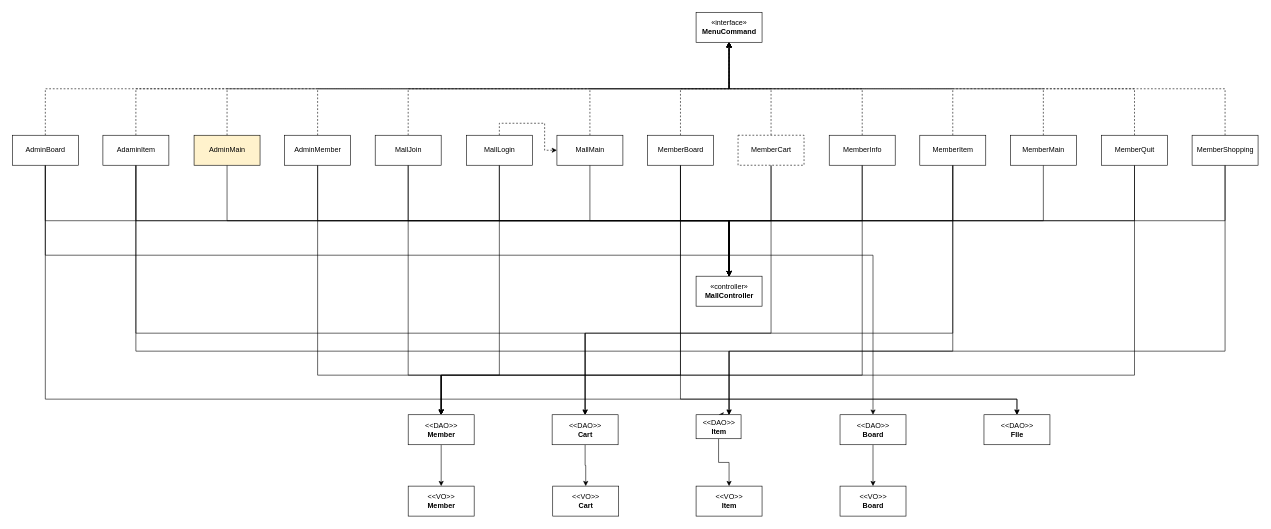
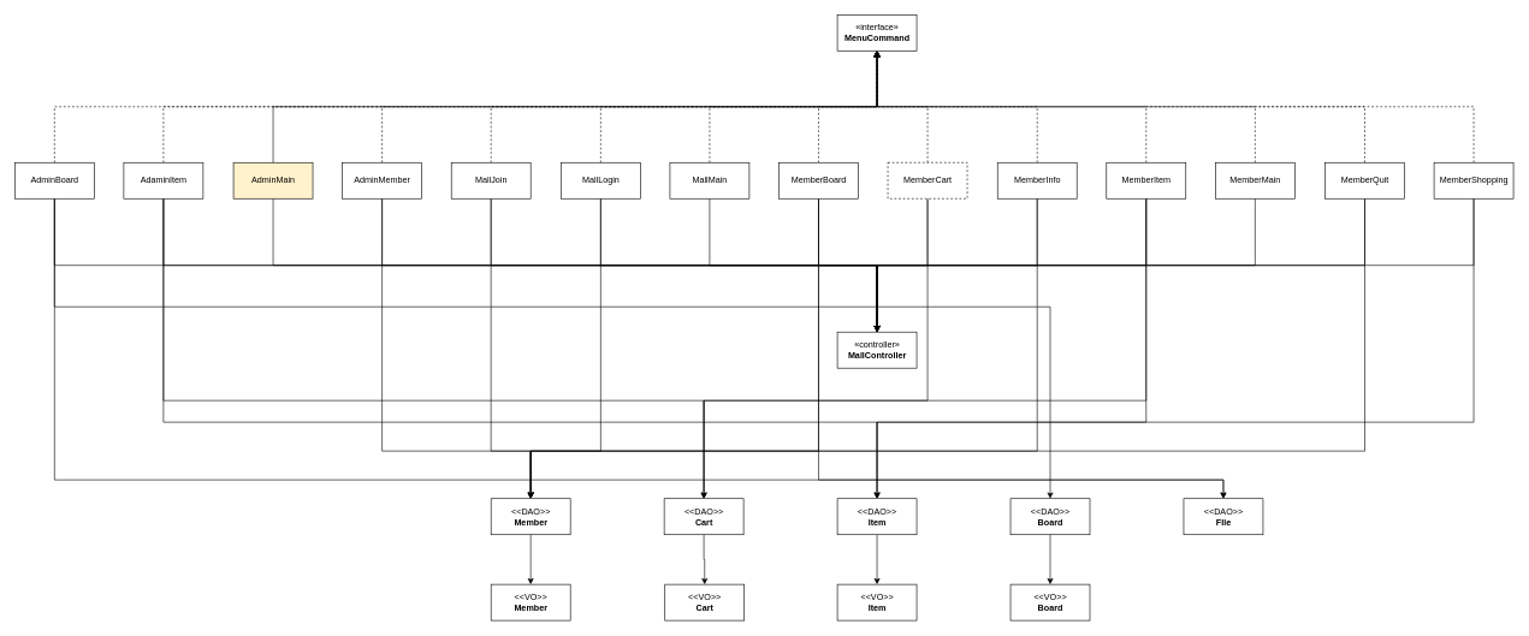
  <mxCell id="0" />
  <mxCell id="1" parent="0" />
  <mxCell id="2" value="«interface»&lt;br&gt;&lt;b&gt;MenuCommand&lt;br&gt;&lt;/b&gt;" style="html=1;movable=1;resizable=1;rotatable=1;deletable=1;editable=1;connectable=1;" vertex="1" parent="1"><mxGeometry x="1160" y="20" width="110" height="50" as="geometry" /></mxCell>
  <mxCell id="3" style="edgeStyle=orthogonalEdgeStyle;rounded=0;orthogonalLoop=1;jettySize=auto;html=1;exitX=0.5;exitY=0;exitDx=0;exitDy=0;entryX=0.5;entryY=1;entryDx=0;entryDy=0;dashed=1;" edge="1" parent="1" source="7" target="2"><mxGeometry relative="1" as="geometry" /></mxCell>
  <mxCell id="4" style="edgeStyle=orthogonalEdgeStyle;rounded=0;orthogonalLoop=1;jettySize=auto;html=1;exitX=0.5;exitY=1;exitDx=0;exitDy=0;" edge="1" parent="1" source="7" target="73"><mxGeometry relative="1" as="geometry" /></mxCell>
  <mxCell id="5" style="edgeStyle=orthogonalEdgeStyle;rounded=0;orthogonalLoop=1;jettySize=auto;html=1;exitX=0.5;exitY=1;exitDx=0;exitDy=0;endArrow=open;" edge="1" parent="1" source="7" target="67"><mxGeometry relative="1" as="geometry"><Array as="points"><mxPoint x="226" y="555" /><mxPoint x="975" y="555" /></Array></mxGeometry></mxCell>
  <mxCell id="6" style="edgeStyle=orthogonalEdgeStyle;rounded=0;orthogonalLoop=1;jettySize=auto;html=1;exitX=0.5;exitY=1;exitDx=0;exitDy=0;" edge="1" parent="1" source="7" target="69"><mxGeometry relative="1" as="geometry"><Array as="points"><mxPoint x="226" y="585" /><mxPoint x="1215" y="585" /></Array></mxGeometry></mxCell>
  <mxCell id="7" value="AdaminItem" style="html=1;" vertex="1" parent="1"><mxGeometry x="171" y="225" width="110" height="50" as="geometry" /></mxCell>
  <mxCell id="8" value="&amp;lt;&amp;lt;VO&amp;gt;&amp;gt;&lt;br&gt;&lt;b&gt;Member&lt;/b&gt;" style="html=1;" vertex="1" parent="1"><mxGeometry x="680" y="810" width="110" height="50" as="geometry" /></mxCell>
  <mxCell id="9" value="&amp;lt;&amp;lt;VO&amp;gt;&amp;gt;&lt;br&gt;&lt;b&gt;Cart&lt;/b&gt;" style="html=1;" vertex="1" parent="1"><mxGeometry x="921" y="810" width="110" height="50" as="geometry" /></mxCell>
  <mxCell id="10" value="&amp;lt;&amp;lt;VO&amp;gt;&amp;gt;&lt;br&gt;&lt;b&gt;Item&lt;/b&gt;" style="html=1;" vertex="1" parent="1"><mxGeometry x="1160" y="810" width="110" height="50" as="geometry" /></mxCell>
  <mxCell id="11" value="&amp;lt;&amp;lt;VO&amp;gt;&amp;gt;&lt;br&gt;&lt;b&gt;Board&lt;/b&gt;" style="html=1;" vertex="1" parent="1"><mxGeometry x="1400" y="810" width="110" height="50" as="geometry" /></mxCell>
- <mxCell id="12" style="edgeStyle=orthogonalEdgeStyle;rounded=0;orthogonalLoop=1;jettySize=auto;html=1;exitX=0.5;exitY=0;exitDx=0;exitDy=0;entryX=0.5;entryY=1;entryDx=0;entryDy=0;dashed=1;" edge="1" parent="1" source="14" target="2"><mxGeometry relative="1" as="geometry" /></mxCell>
+ <mxCell id="12" style="edgeStyle=orthogonalEdgeStyle;rounded=0;orthogonalLoop=1;jettySize=auto;html=1;exitX=0.5;exitY=0;exitDx=0;exitDy=0;entryX=0.5;entryY=1;entryDx=0;entryDy=0;dashed=0;" edge="1" parent="1" source="14" target="2"><mxGeometry relative="1" as="geometry" /></mxCell>
  <mxCell id="13" style="edgeStyle=orthogonalEdgeStyle;rounded=0;orthogonalLoop=1;jettySize=auto;html=1;exitX=0.5;exitY=1;exitDx=0;exitDy=0;" edge="1" parent="1" source="14" target="73"><mxGeometry relative="1" as="geometry" /></mxCell>
  <mxCell id="14" value="AdminMain" style="html=1;fillColor=#fff2cc;" vertex="1" parent="1"><mxGeometry x="323" y="225" width="110" height="50" as="geometry" /></mxCell>
  <mxCell id="15" style="edgeStyle=orthogonalEdgeStyle;rounded=0;orthogonalLoop=1;jettySize=auto;html=1;exitX=0.5;exitY=0;exitDx=0;exitDy=0;dashed=1;" edge="1" parent="1" source="18" target="2"><mxGeometry relative="1" as="geometry" /></mxCell>
  <mxCell id="16" style="edgeStyle=orthogonalEdgeStyle;rounded=0;orthogonalLoop=1;jettySize=auto;html=1;exitX=0.5;exitY=1;exitDx=0;exitDy=0;" edge="1" parent="1" source="18" target="73"><mxGeometry relative="1" as="geometry" /></mxCell>
  <mxCell id="17" style="edgeStyle=orthogonalEdgeStyle;rounded=0;orthogonalLoop=1;jettySize=auto;html=1;exitX=0.5;exitY=1;exitDx=0;exitDy=0;" edge="1" parent="1" source="18" target="65"><mxGeometry relative="1" as="geometry"><Array as="points"><mxPoint x="529" y="625" /><mxPoint x="735" y="625" /></Array></mxGeometry></mxCell>
  <mxCell id="18" value="AdminMember" style="html=1;" vertex="1" parent="1"><mxGeometry x="474" y="225" width="110" height="50" as="geometry" /></mxCell>
- <mxCell id="19" style="edgeStyle=orthogonalEdgeStyle;rounded=0;orthogonalLoop=1;jettySize=auto;html=1;exitX=0.5;exitY=0;exitDx=0;exitDy=0;dashed=1;" edge="1" parent="1" source="22" target="34"><mxGeometry relative="1" as="geometry" /></mxCell>
+ <mxCell id="19" style="edgeStyle=orthogonalEdgeStyle;rounded=0;orthogonalLoop=1;jettySize=auto;html=1;exitX=0.5;exitY=0;exitDx=0;exitDy=0;dashed=1;" edge="1" parent="1" source="22" target="2"><mxGeometry relative="1" as="geometry" /></mxCell>
  <mxCell id="20" style="edgeStyle=orthogonalEdgeStyle;rounded=0;orthogonalLoop=1;jettySize=auto;html=1;exitX=0.5;exitY=1;exitDx=0;exitDy=0;" edge="1" parent="1" source="22" target="73"><mxGeometry relative="1" as="geometry" /></mxCell>
  <mxCell id="21" style="edgeStyle=orthogonalEdgeStyle;rounded=0;orthogonalLoop=1;jettySize=auto;html=1;exitX=0.5;exitY=1;exitDx=0;exitDy=0;" edge="1" parent="1" source="22" target="65"><mxGeometry relative="1" as="geometry"><Array as="points"><mxPoint x="832" y="625" /><mxPoint x="735" y="625" /></Array></mxGeometry></mxCell>
  <mxCell id="22" value="MallLogin" style="html=1;" vertex="1" parent="1"><mxGeometry x="777" y="225" width="110" height="50" as="geometry" /></mxCell>
  <mxCell id="23" style="edgeStyle=orthogonalEdgeStyle;rounded=0;orthogonalLoop=1;jettySize=auto;html=1;exitX=0.5;exitY=0;exitDx=0;exitDy=0;entryX=0.5;entryY=1;entryDx=0;entryDy=0;dashed=1;" edge="1" parent="1" source="27" target="2"><mxGeometry relative="1" as="geometry" /></mxCell>
  <mxCell id="24" style="edgeStyle=orthogonalEdgeStyle;rounded=0;orthogonalLoop=1;jettySize=auto;html=1;exitX=0.5;exitY=1;exitDx=0;exitDy=0;entryX=0.5;entryY=0;entryDx=0;entryDy=0;" edge="1" parent="1" source="27" target="73"><mxGeometry relative="1" as="geometry" /></mxCell>
  <mxCell id="25" style="edgeStyle=orthogonalEdgeStyle;rounded=0;orthogonalLoop=1;jettySize=auto;html=1;exitX=0.5;exitY=1;exitDx=0;exitDy=0;" edge="1" parent="1" source="27" target="71"><mxGeometry relative="1" as="geometry"><Array as="points"><mxPoint x="75" y="425" /><mxPoint x="1455" y="425" /></Array></mxGeometry></mxCell>
  <mxCell id="26" style="edgeStyle=orthogonalEdgeStyle;rounded=0;orthogonalLoop=1;jettySize=auto;html=1;exitX=0.5;exitY=1;exitDx=0;exitDy=0;" edge="1" parent="1" source="27" target="72"><mxGeometry relative="1" as="geometry"><Array as="points"><mxPoint x="75" y="665" /><mxPoint x="1695" y="665" /></Array></mxGeometry></mxCell>
  <mxCell id="27" value="AdminBoard" style="html=1;" vertex="1" parent="1"><mxGeometry x="20" y="225" width="110" height="50" as="geometry" /></mxCell>
  <mxCell id="28" style="edgeStyle=orthogonalEdgeStyle;rounded=0;orthogonalLoop=1;jettySize=auto;html=1;exitX=0.5;exitY=0;exitDx=0;exitDy=0;entryX=0.5;entryY=1;entryDx=0;entryDy=0;dashed=1;" edge="1" parent="1" source="31" target="2"><mxGeometry relative="1" as="geometry" /></mxCell>
  <mxCell id="29" style="edgeStyle=orthogonalEdgeStyle;rounded=0;orthogonalLoop=1;jettySize=auto;html=1;exitX=0.5;exitY=1;exitDx=0;exitDy=0;" edge="1" parent="1" source="31" target="73"><mxGeometry relative="1" as="geometry" /></mxCell>
  <mxCell id="30" style="edgeStyle=orthogonalEdgeStyle;rounded=0;orthogonalLoop=1;jettySize=auto;html=1;exitX=0.5;exitY=1;exitDx=0;exitDy=0;" edge="1" parent="1" source="31" target="65"><mxGeometry relative="1" as="geometry"><Array as="points"><mxPoint x="680" y="625" /><mxPoint x="735" y="625" /></Array></mxGeometry></mxCell>
  <mxCell id="31" value="MallJoin" style="html=1;" vertex="1" parent="1"><mxGeometry x="625" y="225" width="110" height="50" as="geometry" /></mxCell>
  <mxCell id="32" style="edgeStyle=orthogonalEdgeStyle;rounded=0;orthogonalLoop=1;jettySize=auto;html=1;exitX=0.5;exitY=0;exitDx=0;exitDy=0;dashed=1;" edge="1" parent="1" source="34" target="2"><mxGeometry relative="1" as="geometry" /></mxCell>
  <mxCell id="33" style="edgeStyle=orthogonalEdgeStyle;rounded=0;orthogonalLoop=1;jettySize=auto;html=1;exitX=0.5;exitY=1;exitDx=0;exitDy=0;" edge="1" parent="1" source="34" target="73"><mxGeometry relative="1" as="geometry" /></mxCell>
  <mxCell id="34" value="MallMain" style="html=1;" vertex="1" parent="1"><mxGeometry x="928" y="225" width="110" height="50" as="geometry" /></mxCell>
  <mxCell id="35" style="edgeStyle=orthogonalEdgeStyle;rounded=0;orthogonalLoop=1;jettySize=auto;html=1;exitX=0.5;exitY=0;exitDx=0;exitDy=0;dashed=1;" edge="1" parent="1" source="39" target="2"><mxGeometry relative="1" as="geometry" /></mxCell>
  <mxCell id="36" style="edgeStyle=orthogonalEdgeStyle;rounded=0;orthogonalLoop=1;jettySize=auto;html=1;exitX=0.5;exitY=1;exitDx=0;exitDy=0;" edge="1" parent="1" source="39" target="73"><mxGeometry relative="1" as="geometry" /></mxCell>
  <mxCell id="37" style="edgeStyle=orthogonalEdgeStyle;rounded=0;orthogonalLoop=1;jettySize=auto;html=1;exitX=0.5;exitY=1;exitDx=0;exitDy=0;" edge="1" parent="1" source="39" target="72"><mxGeometry relative="1" as="geometry"><Array as="points"><mxPoint x="1134" y="665" /><mxPoint x="1695" y="665" /></Array></mxGeometry></mxCell>
  <mxCell id="38" style="edgeStyle=orthogonalEdgeStyle;rounded=0;orthogonalLoop=1;jettySize=auto;html=1;exitX=0.5;exitY=1;exitDx=0;exitDy=0;entryX=0.5;entryY=0;entryDx=0;entryDy=0;" edge="1" parent="1" source="39" target="65"><mxGeometry relative="1" as="geometry"><Array as="points"><mxPoint x="1134" y="625" /><mxPoint x="735" y="625" /></Array></mxGeometry></mxCell>
  <mxCell id="39" value="MemberBoard" style="html=1;" vertex="1" parent="1"><mxGeometry x="1079" y="225" width="110" height="50" as="geometry" /></mxCell>
  <mxCell id="40" style="edgeStyle=orthogonalEdgeStyle;rounded=0;orthogonalLoop=1;jettySize=auto;html=1;exitX=0.5;exitY=0;exitDx=0;exitDy=0;entryX=0.5;entryY=1;entryDx=0;entryDy=0;dashed=1;" edge="1" parent="1" source="43" target="2"><mxGeometry relative="1" as="geometry" /></mxCell>
  <mxCell id="41" style="edgeStyle=orthogonalEdgeStyle;rounded=0;orthogonalLoop=1;jettySize=auto;html=1;exitX=0.5;exitY=1;exitDx=0;exitDy=0;" edge="1" parent="1" source="43" target="73"><mxGeometry relative="1" as="geometry" /></mxCell>
  <mxCell id="42" style="edgeStyle=orthogonalEdgeStyle;rounded=0;orthogonalLoop=1;jettySize=auto;html=1;exitX=0.5;exitY=1;exitDx=0;exitDy=0;entryX=0.5;entryY=0;entryDx=0;entryDy=0;" edge="1" parent="1" source="43" target="65"><mxGeometry relative="1" as="geometry"><Array as="points"><mxPoint x="1437" y="625" /><mxPoint x="735" y="625" /></Array></mxGeometry></mxCell>
  <mxCell id="43" value="MemberInfo" style="html=1;" vertex="1" parent="1"><mxGeometry x="1382" y="225" width="110" height="50" as="geometry" /></mxCell>
  <mxCell id="44" style="edgeStyle=orthogonalEdgeStyle;rounded=0;orthogonalLoop=1;jettySize=auto;html=1;exitX=0.5;exitY=0;exitDx=0;exitDy=0;dashed=1;" edge="1" parent="1" source="47" target="2"><mxGeometry relative="1" as="geometry" /></mxCell>
  <mxCell id="45" style="edgeStyle=orthogonalEdgeStyle;rounded=0;orthogonalLoop=1;jettySize=auto;html=1;exitX=0.5;exitY=1;exitDx=0;exitDy=0;" edge="1" parent="1" source="47" target="73"><mxGeometry relative="1" as="geometry" /></mxCell>
  <mxCell id="46" style="edgeStyle=orthogonalEdgeStyle;rounded=0;orthogonalLoop=1;jettySize=auto;html=1;exitX=0.5;exitY=1;exitDx=0;exitDy=0;" edge="1" parent="1" source="47" target="67"><mxGeometry relative="1" as="geometry"><Array as="points"><mxPoint x="1285" y="555" /><mxPoint x="975" y="555" /></Array></mxGeometry></mxCell>
  <mxCell id="47" value="MemberCart" style="html=1;dashed=1;" vertex="1" parent="1"><mxGeometry x="1230" y="225" width="110" height="50" as="geometry" /></mxCell>
  <mxCell id="48" style="edgeStyle=orthogonalEdgeStyle;rounded=0;orthogonalLoop=1;jettySize=auto;html=1;exitX=0.5;exitY=0;exitDx=0;exitDy=0;dashed=1;" edge="1" parent="1" source="52" target="2"><mxGeometry relative="1" as="geometry" /></mxCell>
  <mxCell id="49" style="edgeStyle=orthogonalEdgeStyle;rounded=0;orthogonalLoop=1;jettySize=auto;html=1;exitX=0.5;exitY=1;exitDx=0;exitDy=0;" edge="1" parent="1" source="52" target="73"><mxGeometry relative="1" as="geometry" /></mxCell>
  <mxCell id="50" style="edgeStyle=orthogonalEdgeStyle;rounded=0;orthogonalLoop=1;jettySize=auto;html=1;exitX=0.5;exitY=1;exitDx=0;exitDy=0;entryX=0.5;entryY=0;entryDx=0;entryDy=0;" edge="1" parent="1" source="52" target="67"><mxGeometry relative="1" as="geometry"><Array as="points"><mxPoint x="1588" y="555" /><mxPoint x="975" y="555" /></Array></mxGeometry></mxCell>
  <mxCell id="51" style="edgeStyle=orthogonalEdgeStyle;rounded=0;orthogonalLoop=1;jettySize=auto;html=1;exitX=0.5;exitY=1;exitDx=0;exitDy=0;entryX=0.5;entryY=0;entryDx=0;entryDy=0;" edge="1" parent="1" source="52" target="69"><mxGeometry relative="1" as="geometry"><Array as="points"><mxPoint x="1588" y="585" /><mxPoint x="1215" y="585" /></Array></mxGeometry></mxCell>
  <mxCell id="52" value="MemberItem" style="html=1;" vertex="1" parent="1"><mxGeometry x="1533" y="225" width="110" height="50" as="geometry" /></mxCell>
  <mxCell id="53" style="edgeStyle=orthogonalEdgeStyle;rounded=0;orthogonalLoop=1;jettySize=auto;html=1;exitX=0.5;exitY=0;exitDx=0;exitDy=0;dashed=1;" edge="1" parent="1" source="55" target="2"><mxGeometry relative="1" as="geometry" /></mxCell>
  <mxCell id="54" style="edgeStyle=orthogonalEdgeStyle;rounded=0;orthogonalLoop=1;jettySize=auto;html=1;exitX=0.5;exitY=1;exitDx=0;exitDy=0;" edge="1" parent="1" source="55" target="73"><mxGeometry relative="1" as="geometry" /></mxCell>
  <mxCell id="55" value="MemberMain" style="html=1;" vertex="1" parent="1"><mxGeometry x="1684" y="225" width="110" height="50" as="geometry" /></mxCell>
  <mxCell id="56" style="edgeStyle=orthogonalEdgeStyle;rounded=0;orthogonalLoop=1;jettySize=auto;html=1;exitX=0.5;exitY=0;exitDx=0;exitDy=0;dashed=1;" edge="1" parent="1" source="59" target="2"><mxGeometry relative="1" as="geometry" /></mxCell>
  <mxCell id="57" style="edgeStyle=orthogonalEdgeStyle;rounded=0;orthogonalLoop=1;jettySize=auto;html=1;exitX=0.5;exitY=1;exitDx=0;exitDy=0;" edge="1" parent="1" source="59" target="73"><mxGeometry relative="1" as="geometry" /></mxCell>
  <mxCell id="58" style="edgeStyle=orthogonalEdgeStyle;rounded=0;orthogonalLoop=1;jettySize=auto;html=1;exitX=0.5;exitY=1;exitDx=0;exitDy=0;" edge="1" parent="1" source="59" target="65"><mxGeometry relative="1" as="geometry"><Array as="points"><mxPoint x="1891" y="625" /><mxPoint x="735" y="625" /></Array></mxGeometry></mxCell>
  <mxCell id="59" value="MemberQuit" style="html=1;" vertex="1" parent="1"><mxGeometry x="1836" y="225" width="110" height="50" as="geometry" /></mxCell>
  <mxCell id="60" style="edgeStyle=orthogonalEdgeStyle;rounded=0;orthogonalLoop=1;jettySize=auto;html=1;exitX=0.5;exitY=0;exitDx=0;exitDy=0;dashed=1;" edge="1" parent="1" source="63" target="2"><mxGeometry relative="1" as="geometry" /></mxCell>
  <mxCell id="61" style="edgeStyle=orthogonalEdgeStyle;rounded=0;orthogonalLoop=1;jettySize=auto;html=1;exitX=0.5;exitY=1;exitDx=0;exitDy=0;" edge="1" parent="1" source="63" target="73"><mxGeometry relative="1" as="geometry" /></mxCell>
  <mxCell id="62" style="edgeStyle=orthogonalEdgeStyle;rounded=0;orthogonalLoop=1;jettySize=auto;html=1;exitX=0.5;exitY=1;exitDx=0;exitDy=0;" edge="1" parent="1" source="63" target="69"><mxGeometry relative="1" as="geometry"><Array as="points"><mxPoint x="2042" y="585" /><mxPoint x="1215" y="585" /></Array></mxGeometry></mxCell>
  <mxCell id="63" value="MemberShopping" style="html=1;" vertex="1" parent="1"><mxGeometry x="1987" y="225" width="110" height="50" as="geometry" /></mxCell>
  <mxCell id="64" style="edgeStyle=orthogonalEdgeStyle;rounded=0;orthogonalLoop=1;jettySize=auto;html=1;exitX=0.5;exitY=1;exitDx=0;exitDy=0;entryX=0.5;entryY=0;entryDx=0;entryDy=0;" edge="1" parent="1" source="65" target="8"><mxGeometry relative="1" as="geometry" /></mxCell>
  <mxCell id="65" value="&amp;lt;&amp;lt;DAO&amp;gt;&amp;gt;&lt;br&gt;&lt;b&gt;Member&lt;/b&gt;" style="html=1;" vertex="1" parent="1"><mxGeometry x="680" y="691" width="110" height="50" as="geometry" /></mxCell>
  <mxCell id="66" style="edgeStyle=orthogonalEdgeStyle;rounded=0;orthogonalLoop=1;jettySize=auto;html=1;exitX=0.5;exitY=1;exitDx=0;exitDy=0;" edge="1" parent="1" source="67" target="9"><mxGeometry relative="1" as="geometry" /></mxCell>
  <mxCell id="67" value="&amp;lt;&amp;lt;DAO&amp;gt;&amp;gt;&lt;br&gt;&lt;b&gt;Cart&lt;/b&gt;" style="html=1;" vertex="1" parent="1"><mxGeometry x="920" y="691" width="110" height="50" as="geometry" /></mxCell>
  <mxCell id="68" style="edgeStyle=orthogonalEdgeStyle;rounded=0;orthogonalLoop=1;jettySize=auto;html=1;exitX=0.5;exitY=1;exitDx=0;exitDy=0;" edge="1" parent="1" source="69" target="10"><mxGeometry relative="1" as="geometry" /></mxCell>
- <mxCell id="69" value="&amp;lt;&amp;lt;DAO&amp;gt;&amp;gt;&lt;br&gt;&lt;b&gt;Item&lt;/b&gt;" style="html=1;" vertex="1" parent="1"><mxGeometry x="1160" y="691" width="75" height="40" as="geometry" /></mxCell>
+ <mxCell id="69" value="&amp;lt;&amp;lt;DAO&amp;gt;&amp;gt;&lt;br&gt;&lt;b&gt;Item&lt;/b&gt;" style="html=1;" vertex="1" parent="1"><mxGeometry x="1160" y="691" width="110" height="50" as="geometry" /></mxCell>
  <mxCell id="70" style="edgeStyle=orthogonalEdgeStyle;rounded=0;orthogonalLoop=1;jettySize=auto;html=1;exitX=0.5;exitY=1;exitDx=0;exitDy=0;" edge="1" parent="1" source="71" target="11"><mxGeometry relative="1" as="geometry" /></mxCell>
  <mxCell id="71" value="&amp;lt;&amp;lt;DAO&amp;gt;&amp;gt;&lt;br&gt;&lt;b&gt;Board&lt;/b&gt;" style="html=1;" vertex="1" parent="1"><mxGeometry x="1400" y="691" width="110" height="50" as="geometry" /></mxCell>
  <mxCell id="72" value="&amp;lt;&amp;lt;DAO&amp;gt;&amp;gt;&lt;br&gt;&lt;b&gt;FIle&lt;/b&gt;" style="html=1;" vertex="1" parent="1"><mxGeometry x="1640" y="691" width="110" height="50" as="geometry" /></mxCell>
  <mxCell id="73" value="«controller»&lt;br&gt;&lt;b&gt;MallController&lt;br&gt;&lt;/b&gt;" style="html=1;movable=1;resizable=1;rotatable=1;deletable=1;editable=1;connectable=1;" vertex="1" parent="1"><mxGeometry x="1160" y="460" width="110" height="50" as="geometry" /></mxCell>
